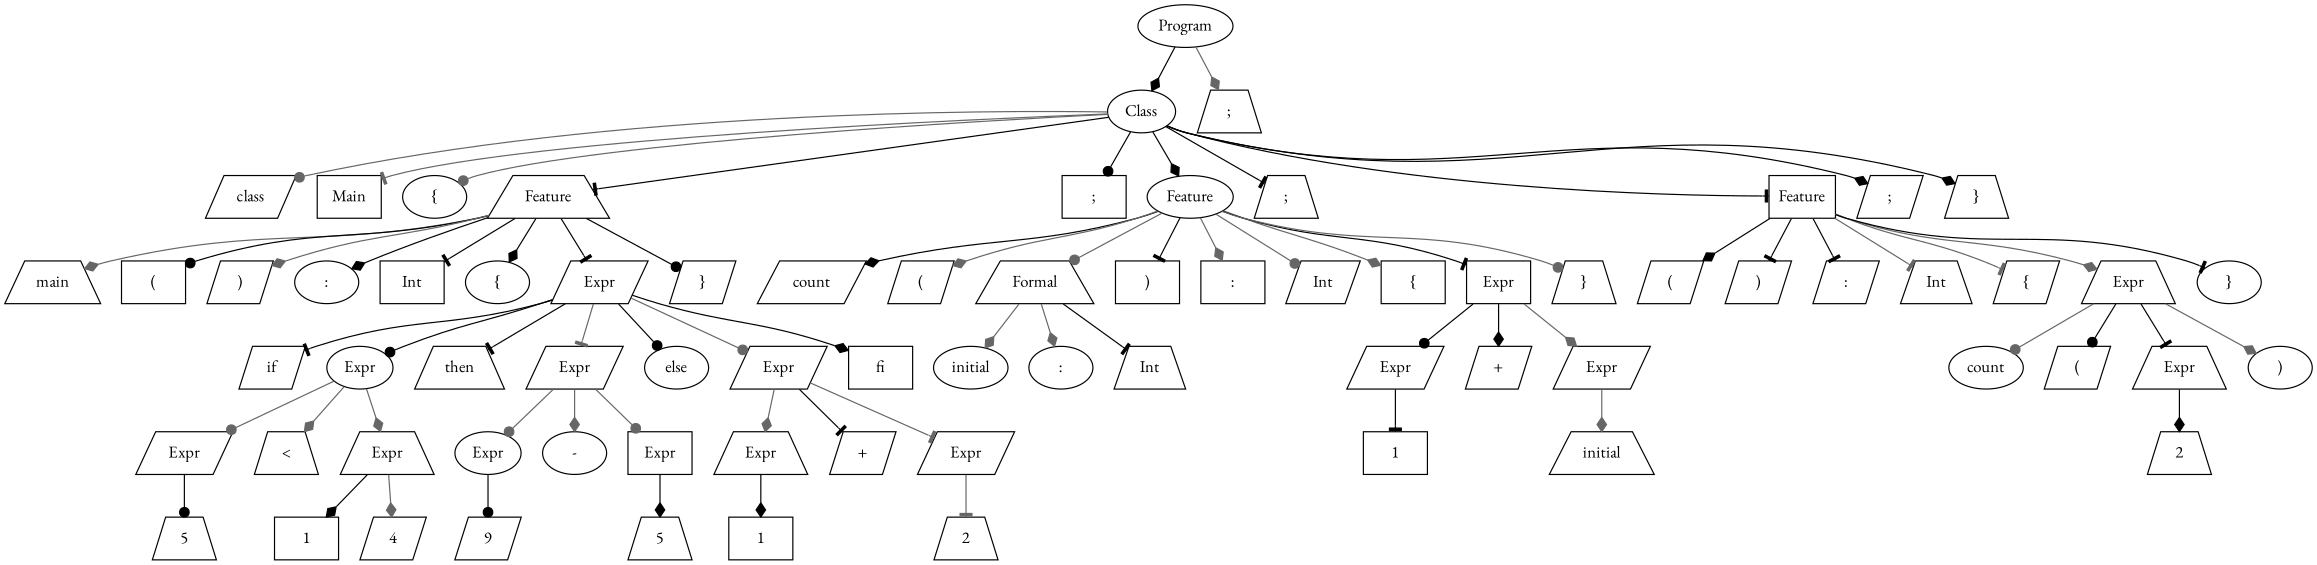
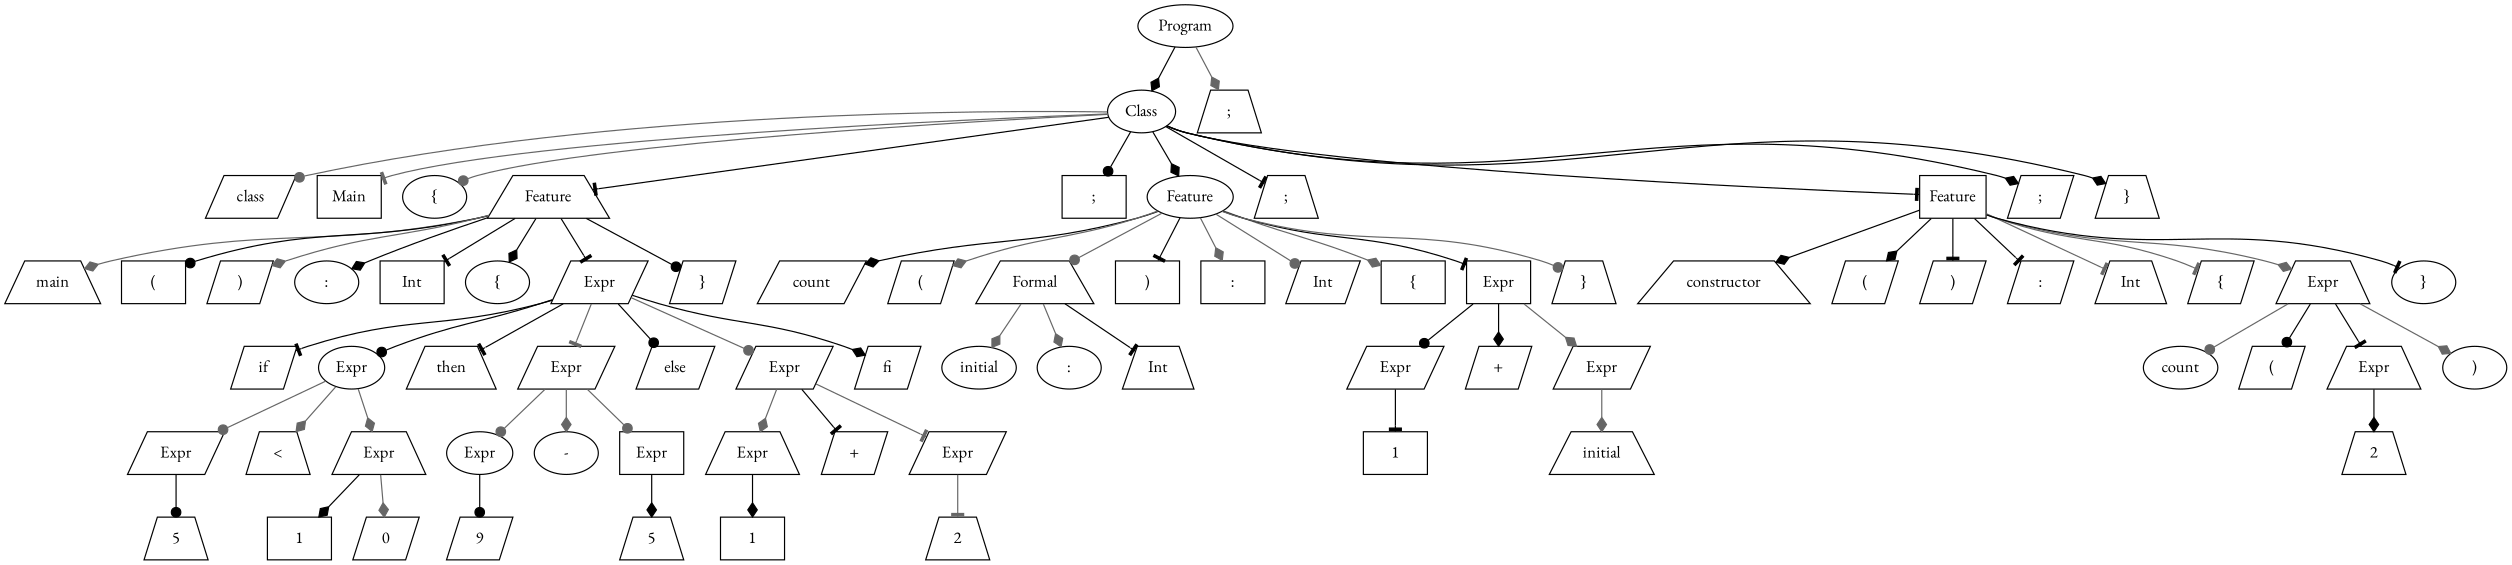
  digraph {
    fontname="EB Garamond"
    node [fontname="EB Garamond" shape=parallelogram]
    edge [arrowhead=diamond color=black fontname="EB Garamond"]
    n1 [label=Program shape=ellipse]
    n2 [label=Class shape=ellipse]
    n3 [label=";" shape=trapezium]
    n4 [label=class]
    n5 [label=Main shape=box]
    n6 [label="{" shape=ellipse]
    n7 [label=Feature shape=trapezium]
    n8 [label=";" shape=box]
    n9 [label=Feature shape=ellipse]
    n10 [label=";" shape=trapezium]
    n11 [label=Feature shape=box]
    n12 [label=";"]
    n13 [label="}" shape=trapezium]
    n14 [label=main shape=trapezium]
    n15 [label="(" shape=box]
    n16 [label=")"]
    n17 [label=":" shape=ellipse]
    n18 [label=Int shape=box]
    n19 [label="{" shape=ellipse]
    n20 [label=Expr]
    n21 [label="}"]
    n22 [label=count]
    n23 [label="("]
    n24 [label=Formal shape=trapezium]
    n25 [label=")" shape=box]
    n26 [label=":" shape=box]
    n27 [label=Int]
    n28 [label="{" shape=box]
    n29 [label=Expr shape=box]
    n30 [label="}" shape=trapezium]
+   n31 [label=constructor shape=trapezium]
    n32 [label="("]
    n33 [label=")"]
    n34 [label=":"]
    n35 [label=Int shape=trapezium]
    n36 [label="{"]
    n37 [label=Expr shape=trapezium]
    n38 [label="}" shape=ellipse]
    n39 [label=if]
    n40 [label=Expr shape=ellipse]
    n41 [label=then shape=trapezium]
    n42 [label=Expr]
-   n43 [label=else shape=ellipse]
+   n43 [label=else]
    n44 [label=Expr]
-   n45 [label=fi shape=box]
+   n45 [label=fi]
    n46 [label=Expr]
    n47 [label="<" shape=trapezium]
    n48 [label=Expr shape=trapezium]
    n49 [label=Expr shape=ellipse]
    n50 [label="-" shape=ellipse]
    n51 [label=Expr shape=box]
    n52 [label=Expr shape=trapezium]
    n53 [label="+"]
    n54 [label=Expr]
    n55 [label=5 shape=trapezium]
    n56 [label=1 shape=box]
-   n57 [label=4]
+   n57 [label=0]
    n58 [label=9]
    n59 [label=5 shape=trapezium]
    n60 [label=1 shape=box]
    n61 [label=2 shape=trapezium]
    n62 [label=initial shape=ellipse]
    n63 [label=":" shape=ellipse]
    n64 [label=Int shape=trapezium]
    n65 [label=Expr]
    n66 [label="+"]
    n67 [label=Expr]
    n68 [label=1 shape=box]
    n69 [label=initial shape=trapezium]
    n70 [label=count shape=ellipse]
    n71 [label="("]
    n72 [label=Expr shape=trapezium]
    n73 [label=")" shape=ellipse]
    n74 [label=2 shape=trapezium]
    n1 -> n2
    n1 -> n3 [color=gray40]
    n2 -> n4 [arrowhead=dot color=gray40]
    n2 -> n5 [arrowhead=tee color=gray40]
    n2 -> n6 [arrowhead=dot color=gray40]
    n2 -> n7 [arrowhead=tee]
    n2 -> n8 [arrowhead=dot]
    n2 -> n9
    n2 -> n10 [arrowhead=tee]
    n2 -> n11 [arrowhead=tee]
    n2 -> n12
    n2 -> n13
    n7 -> n14 [color=gray40]
    n7 -> n15 [arrowhead=dot]
    n7 -> n16 [color=gray40]
    n7 -> n17
    n7 -> n18 [arrowhead=tee]
    n7 -> n19
    n7 -> n20 [arrowhead=tee]
    n7 -> n21 [arrowhead=dot]
    n9 -> n22
    n9 -> n23 [color=gray40]
    n9 -> n24 [arrowhead=dot color=gray40]
    n9 -> n25 [arrowhead=tee]
    n9 -> n26 [color=gray40]
    n9 -> n27 [arrowhead=dot color=gray40]
    n9 -> n28 [color=gray40]
    n9 -> n29 [arrowhead=tee]
    n9 -> n30 [arrowhead=dot color=gray40]
+   n11 -> n31
    n11 -> n32
    n11 -> n33 [arrowhead=tee]
    n11 -> n34 [arrowhead=tee]
    n11 -> n35 [arrowhead=tee color=gray40]
    n11 -> n36 [arrowhead=tee color=gray40]
    n11 -> n37 [color=gray40]
    n11 -> n38 [arrowhead=tee]
    n20 -> n39 [arrowhead=tee]
    n20 -> n40 [arrowhead=dot]
    n20 -> n41 [arrowhead=tee]
    n20 -> n42 [arrowhead=tee color=gray40]
    n20 -> n43 [arrowhead=dot]
    n20 -> n44 [arrowhead=dot color=gray40]
    n20 -> n45
    n24 -> n62 [color=gray40]
    n24 -> n63 [color=gray40]
    n24 -> n64 [arrowhead=tee]
    n29 -> n65 [arrowhead=dot]
    n29 -> n66
    n29 -> n67 [color=gray40]
    n37 -> n70 [arrowhead=dot color=gray40]
    n37 -> n71 [arrowhead=dot]
    n37 -> n72 [arrowhead=tee]
    n37 -> n73 [color=gray40]
    n40 -> n46 [arrowhead=dot color=gray40]
    n40 -> n47 [color=gray40]
    n40 -> n48 [color=gray40]
    n42 -> n49 [arrowhead=dot color=gray40]
    n42 -> n50 [color=gray40]
    n42 -> n51 [arrowhead=dot color=gray40]
    n44 -> n52 [color=gray40]
    n44 -> n53 [arrowhead=tee]
    n44 -> n54 [arrowhead=tee color=gray40]
    n46 -> n55 [arrowhead=dot]
    n48 -> n56
    n48 -> n57 [color=gray40]
    n49 -> n58 [arrowhead=dot]
    n51 -> n59
    n52 -> n60
    n54 -> n61 [arrowhead=tee color=gray40]
    n65 -> n68 [arrowhead=tee]
    n67 -> n69 [color=gray40]
    n72 -> n74
  }
